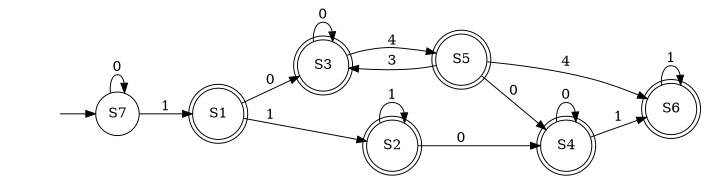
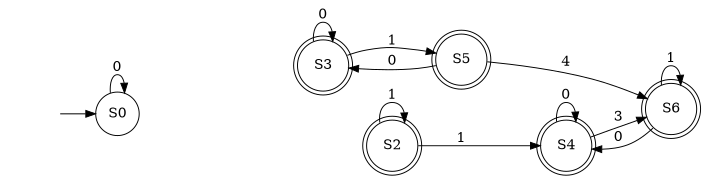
  digraph {
    fontsize=12
    rankdir=LR
    node [shape=circle peripheries=2]
    "" [shape=plaintext peripheries=""]
-   S0 [peripheries=1 label=S7]
-   S1
+   S0 [peripheries=1]
    S3
    S2
    S5
    S6
    S4
    "" -> S0
    S0 -> S0 [label=" 0 "]
-   S0 -> S1 [label=" 1 "]
-   S1 -> S3 [label=" 0 "]
-   S1 -> S2 [label=" 1 "]
    S3 -> S3 [label=" 0 "]
-   S3 -> S5 [label=" 4 "]
+   S3 -> S5 [label=" 1 "]
    S2 -> S2 [label=" 1 "]
-   S2 -> S4 [label=" 0 "]
-   S5 -> S3 [label=" 3 "]
+   S2 -> S4 [label=" 1 "]
+   S5 -> S3 [label=" 0 "]
    S5 -> S6 [label=" 4 "]
    S6 -> S6 [label=" 1 "]
-   S5 -> S4 [label=" 0 "]
-   S4 -> S6 [label=" 1 "]
+   S6 -> S4 [label=" 0 "]
+   S4 -> S6 [label=" 3 "]
    S4 -> S4 [label=" 0 "]
  }
